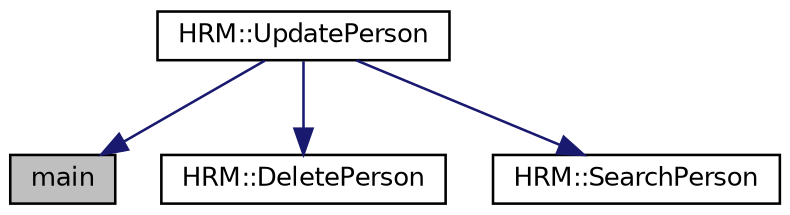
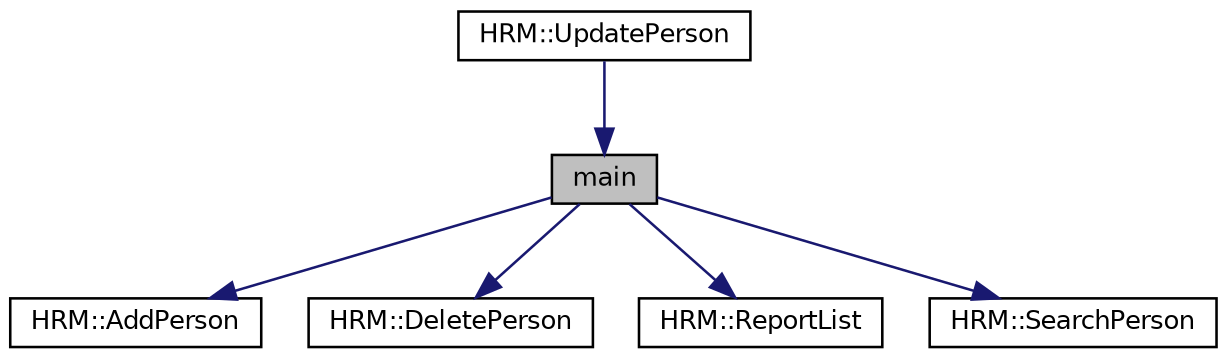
  digraph {
    rankdir=TB
    node [color=black fillcolor=white fontname=Helvetica fontsize=10 shape=record style=filled]
    edge [color=midnightblue fontname=Helvetica fontsize=10 labelfontname=Helvetica labelfontsize=10 style=solid]
    n1 [fillcolor=grey75 fontcolor=black height=0.2 label=main width=0.4]
+   n2 [height=0.2 label="HRM::AddPerson" width=0.4]
    n3 [height=0.2 label="HRM::DeletePerson" width=0.4]
+   n4 [height=0.2 label="HRM::ReportList" width=0.4]
    n5 [height=0.2 label="HRM::SearchPerson" width=0.4]
    n6 [height=0.2 label="HRM::UpdatePerson" width=0.4]
-   n6 -> n3
-   n6 -> n5
+   n1 -> n2
+   n1 -> n3
+   n1 -> n4
+   n1 -> n5
    n6 -> n1
  }
